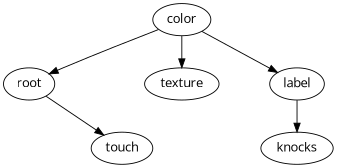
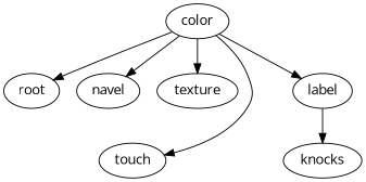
  digraph {
    fontname="Open Sans"
    node [fontname="Open Sans" style=solid]
    edge [fontname="Open Sans"]
    color
    root
+   navel
    texture
    touch
    label
    knocks
    color -> root
+   color -> navel
    color -> texture
-   root -> touch
+   color -> touch
    color -> label
    label -> knocks
  }
